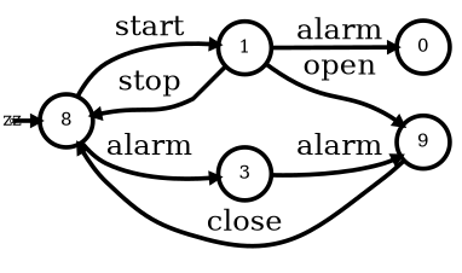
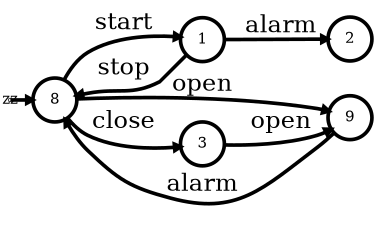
  digraph {
    pack=true
    rankdir=LR
    node [fillcolor=white fixedsize=true fontsize=24 penwidth=6 shape=circle style=filled]
    edge [fontsize=40 penwidth=6]
    zz [fillcolor=black height=0 width=0]
    n2 [height=1.0 label=8 width=1.0]
    n3 [height=1.0 label=1 width=1.0]
    n4 [height=1.0 label=9 width=1.0]
    n5 [height=1.0 label=3 width=1.0]
-   n6 [height=1.0 label=0 width=1.0]
+   n6 [height=1.0 label=2 width=1.0]
    zz -> n2
    n2 -> n3 [label=start]
-   n3 -> n4 [label=open]
-   n2 -> n5 [label=alarm]
+   n2 -> n4 [label=open]
+   n2 -> n5 [label=close]
    n3 -> n2 [label=stop]
    n3 -> n6 [label=alarm]
-   n4 -> n2 [label=close]
-   n5 -> n4 [label=alarm]
+   n4 -> n2 [label=alarm]
+   n5 -> n4 [label=open]
  }
